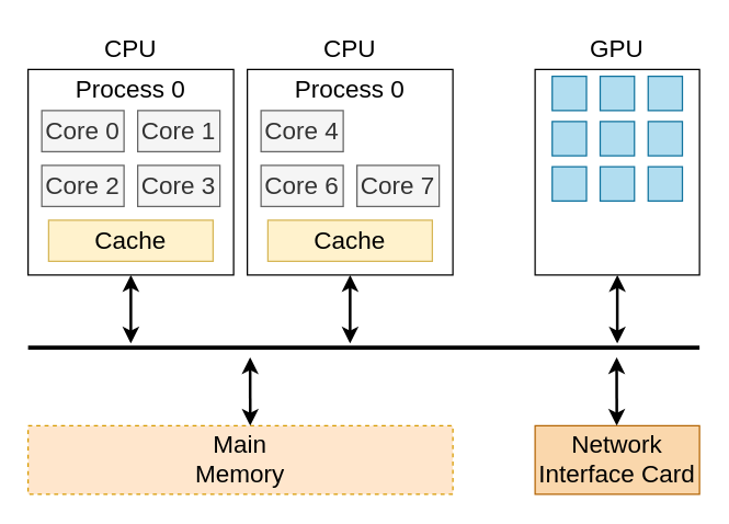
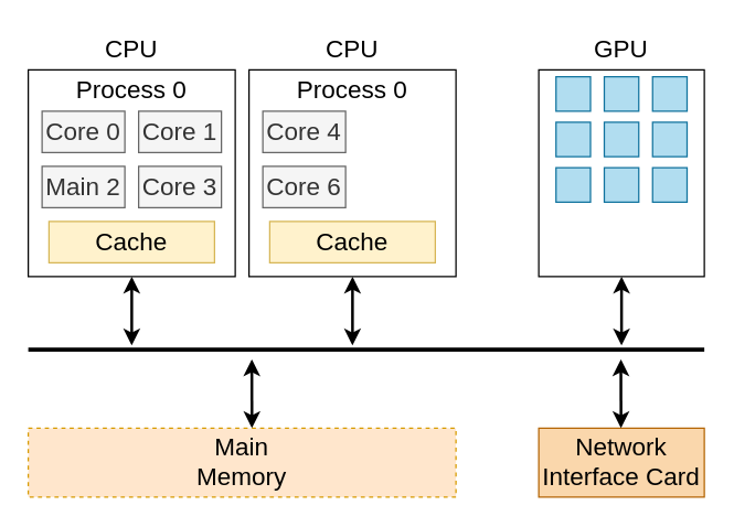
  <mxCell id="0" />
  <mxCell id="1" parent="0" />
  <mxCell id="2" value="" style="rounded=0;whiteSpace=wrap;html=1;fillColor=none;" vertex="1" parent="1"><mxGeometry x="20" y="50" width="150" height="150" as="geometry" /></mxCell>
  <mxCell id="3" value="Process 0" style="text;html=1;strokeColor=none;fillColor=none;align=center;verticalAlign=middle;whiteSpace=wrap;rounded=0;fontSize=18;" vertex="1" parent="1"><mxGeometry x="50" y="50" width="90" height="30" as="geometry" /></mxCell>
  <mxCell id="4" value="Core 0" style="rounded=0;whiteSpace=wrap;html=1;fontSize=18;fillColor=#f5f5f5;strokeColor=#666666;fontColor=#333333;" vertex="1" parent="1"><mxGeometry x="30" y="80" width="60" height="30" as="geometry" /></mxCell>
  <mxCell id="5" value="Core 1" style="rounded=0;whiteSpace=wrap;html=1;fontSize=18;fillColor=#f5f5f5;strokeColor=#666666;fontColor=#333333;" vertex="1" parent="1"><mxGeometry x="100" y="80" width="60" height="30" as="geometry" /></mxCell>
- <mxCell id="6" value="Core 2" style="rounded=0;whiteSpace=wrap;html=1;fontSize=18;fillColor=#f5f5f5;strokeColor=#666666;fontColor=#333333;" vertex="1" parent="1"><mxGeometry x="30" y="120" width="60" height="30" as="geometry" /></mxCell>
+ <mxCell id="6" value="Main 2" style="rounded=0;whiteSpace=wrap;html=1;fontSize=18;fillColor=#f5f5f5;strokeColor=#666666;fontColor=#333333;" vertex="1" parent="1"><mxGeometry x="30" y="120" width="60" height="30" as="geometry" /></mxCell>
  <mxCell id="7" value="Core 3" style="rounded=0;whiteSpace=wrap;html=1;fontSize=18;fillColor=#f5f5f5;strokeColor=#666666;fontColor=#333333;" vertex="1" parent="1"><mxGeometry x="100" y="120" width="60" height="30" as="geometry" /></mxCell>
  <mxCell id="8" value="" style="rounded=0;whiteSpace=wrap;html=1;fillColor=none;" vertex="1" parent="1"><mxGeometry x="180" y="50" width="150" height="150" as="geometry" /></mxCell>
  <mxCell id="9" value="Process 0" style="text;html=1;strokeColor=none;fillColor=none;align=center;verticalAlign=middle;whiteSpace=wrap;rounded=0;fontSize=18;" vertex="1" parent="1"><mxGeometry x="210" y="50" width="90" height="30" as="geometry" /></mxCell>
  <mxCell id="10" value="Core 4" style="rounded=0;whiteSpace=wrap;html=1;fontSize=18;fillColor=#f5f5f5;strokeColor=#666666;fontColor=#333333;" vertex="1" parent="1"><mxGeometry x="190" y="80" width="60" height="30" as="geometry" /></mxCell>
  <mxCell id="11" value="Core 6" style="rounded=0;whiteSpace=wrap;html=1;fontSize=18;fillColor=#f5f5f5;strokeColor=#666666;fontColor=#333333;" vertex="1" parent="1"><mxGeometry x="190" y="120" width="60" height="30" as="geometry" /></mxCell>
- <mxCell id="12" value="Core 7" style="rounded=0;whiteSpace=wrap;html=1;fontSize=18;fillColor=#f5f5f5;strokeColor=#666666;fontColor=#333333;" vertex="1" parent="1"><mxGeometry x="260" y="120" width="60" height="30" as="geometry" /></mxCell>
  <mxCell id="13" value="Cache" style="rounded=0;whiteSpace=wrap;html=1;fontSize=18;fillColor=#fff2cc;strokeColor=#d6b656;" vertex="1" parent="1"><mxGeometry x="35" y="160" width="120" height="30" as="geometry" /></mxCell>
  <mxCell id="14" value="Cache" style="rounded=0;whiteSpace=wrap;html=1;fontSize=18;fillColor=#fff2cc;strokeColor=#d6b656;" vertex="1" parent="1"><mxGeometry x="195" y="160" width="120" height="30" as="geometry" /></mxCell>
  <mxCell id="15" value="" style="endArrow=none;html=1;rounded=0;fontSize=18;strokeWidth=3;" edge="1" parent="1"><mxGeometry width="50" height="50" relative="1" as="geometry"><mxPoint x="20" y="253" as="sourcePoint" /><mxPoint x="510" y="253" as="targetPoint" /></mxGeometry></mxCell>
  <mxCell id="16" value="" style="endArrow=classic;startArrow=classic;html=1;rounded=0;strokeWidth=2;fontSize=18;entryX=0.5;entryY=1;entryDx=0;entryDy=0;" edge="1" parent="1" target="2"><mxGeometry width="50" height="50" relative="1" as="geometry"><mxPoint x="95" y="250" as="sourcePoint" /><mxPoint x="20" y="340" as="targetPoint" /></mxGeometry></mxCell>
  <mxCell id="17" value="" style="endArrow=classic;startArrow=classic;html=1;rounded=0;strokeWidth=2;fontSize=18;entryX=0.5;entryY=1;entryDx=0;entryDy=0;" edge="1" parent="1" target="8"><mxGeometry width="50" height="50" relative="1" as="geometry"><mxPoint x="255" y="250" as="sourcePoint" /><mxPoint x="105" y="210" as="targetPoint" /></mxGeometry></mxCell>
  <mxCell id="18" value="Main &lt;br&gt;Memory" style="rounded=0;whiteSpace=wrap;html=1;fontSize=18;fillColor=#ffe6cc;strokeColor=#d79b00;dashed=1;" vertex="1" parent="1"><mxGeometry x="20" y="310" width="310" height="50" as="geometry" /></mxCell>
  <mxCell id="19" value="" style="rounded=0;whiteSpace=wrap;html=1;fontSize=18;" vertex="1" parent="1"><mxGeometry x="390" y="50" width="120" height="150" as="geometry" /></mxCell>
  <mxCell id="20" value="CPU" style="text;html=1;strokeColor=none;fillColor=none;align=center;verticalAlign=middle;whiteSpace=wrap;rounded=0;fontSize=18;" vertex="1" parent="1"><mxGeometry x="65" y="20" width="60" height="30" as="geometry" /></mxCell>
  <mxCell id="21" value="CPU" style="text;html=1;strokeColor=none;fillColor=none;align=center;verticalAlign=middle;whiteSpace=wrap;rounded=0;fontSize=18;" vertex="1" parent="1"><mxGeometry x="225" y="20" width="60" height="30" as="geometry" /></mxCell>
  <mxCell id="22" value="GPU" style="text;html=1;strokeColor=none;fillColor=none;align=center;verticalAlign=middle;whiteSpace=wrap;rounded=0;fontSize=18;" vertex="1" parent="1"><mxGeometry x="420" y="20" width="60" height="30" as="geometry" /></mxCell>
  <mxCell id="23" value="" style="whiteSpace=wrap;html=1;aspect=fixed;fontSize=18;fillColor=#b1ddf0;strokeColor=#10739e;" vertex="1" parent="1"><mxGeometry x="437.5" y="55" width="25" height="25" as="geometry" /></mxCell>
  <mxCell id="24" value="" style="whiteSpace=wrap;html=1;aspect=fixed;fontSize=18;fillColor=#b1ddf0;strokeColor=#10739e;" vertex="1" parent="1"><mxGeometry x="402.5" y="55" width="25" height="25" as="geometry" /></mxCell>
  <mxCell id="25" value="" style="whiteSpace=wrap;html=1;aspect=fixed;fontSize=18;fillColor=#b1ddf0;strokeColor=#10739e;" vertex="1" parent="1"><mxGeometry x="472.5" y="55" width="25" height="25" as="geometry" /></mxCell>
  <mxCell id="26" value="" style="whiteSpace=wrap;html=1;aspect=fixed;fontSize=18;fillColor=#b1ddf0;strokeColor=#10739e;" vertex="1" parent="1"><mxGeometry x="437.5" y="88" width="25" height="25" as="geometry" /></mxCell>
  <mxCell id="27" value="" style="whiteSpace=wrap;html=1;aspect=fixed;fontSize=18;fillColor=#b1ddf0;strokeColor=#10739e;" vertex="1" parent="1"><mxGeometry x="402.5" y="88" width="25" height="25" as="geometry" /></mxCell>
  <mxCell id="28" value="" style="whiteSpace=wrap;html=1;aspect=fixed;fontSize=18;fillColor=#b1ddf0;strokeColor=#10739e;" vertex="1" parent="1"><mxGeometry x="472.5" y="88" width="25" height="25" as="geometry" /></mxCell>
  <mxCell id="29" value="" style="whiteSpace=wrap;html=1;aspect=fixed;fontSize=18;fillColor=#b1ddf0;strokeColor=#10739e;" vertex="1" parent="1"><mxGeometry x="437.5" y="121" width="25" height="25" as="geometry" /></mxCell>
  <mxCell id="30" value="" style="whiteSpace=wrap;html=1;aspect=fixed;fontSize=18;fillColor=#b1ddf0;strokeColor=#10739e;" vertex="1" parent="1"><mxGeometry x="402.5" y="121" width="25" height="25" as="geometry" /></mxCell>
  <mxCell id="31" value="" style="whiteSpace=wrap;html=1;aspect=fixed;fontSize=18;fillColor=#b1ddf0;strokeColor=#10739e;" vertex="1" parent="1"><mxGeometry x="472.5" y="121" width="25" height="25" as="geometry" /></mxCell>
  <mxCell id="32" value="" style="endArrow=classic;startArrow=classic;html=1;rounded=0;strokeWidth=2;fontSize=18;entryX=0.5;entryY=1;entryDx=0;entryDy=0;" edge="1" parent="1" target="19"><mxGeometry width="50" height="50" relative="1" as="geometry"><mxPoint x="450" y="250" as="sourcePoint" /><mxPoint x="265" y="210" as="targetPoint" /></mxGeometry></mxCell>
  <mxCell id="33" value="" style="endArrow=classic;startArrow=classic;html=1;rounded=0;strokeWidth=2;fontSize=18;exitX=0.523;exitY=0;exitDx=0;exitDy=0;exitPerimeter=0;" edge="1" parent="1" source="18"><mxGeometry width="50" height="50" relative="1" as="geometry"><mxPoint x="175" y="270" as="sourcePoint" /><mxPoint x="182" y="260" as="targetPoint" /></mxGeometry></mxCell>
  <mxCell id="34" value="Network&lt;br&gt;Interface Card" style="rounded=0;whiteSpace=wrap;html=1;fontSize=18;fillColor=#fad7ac;strokeColor=#b46504;" vertex="1" parent="1"><mxGeometry x="390" y="310" width="120" height="50" as="geometry" /></mxCell>
  <mxCell id="35" value="" style="endArrow=classic;startArrow=classic;html=1;rounded=0;strokeWidth=2;fontSize=18;exitX=0.523;exitY=0;exitDx=0;exitDy=0;exitPerimeter=0;" edge="1" parent="1"><mxGeometry x="0.59" y="-98" width="50" height="50" relative="1" as="geometry"><mxPoint x="449.63" y="310" as="sourcePoint" /><mxPoint x="449.5" y="260" as="targetPoint" /><mxPoint as="offset" /></mxGeometry></mxCell>
